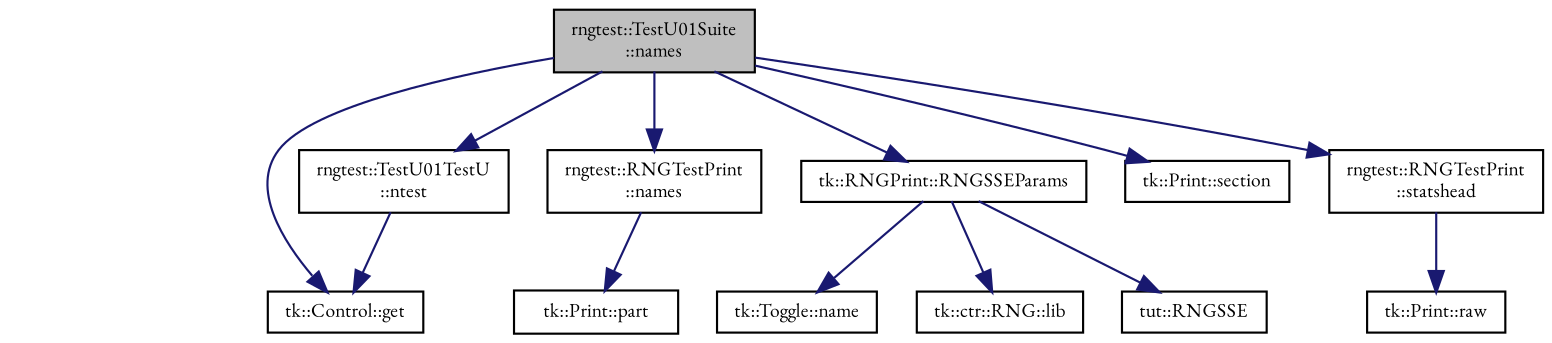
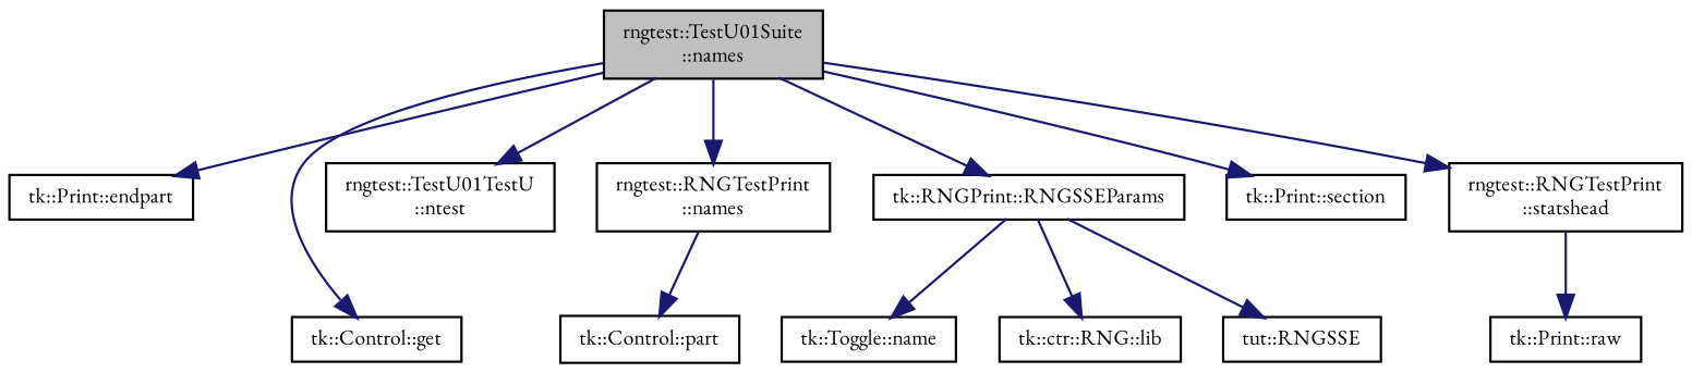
  digraph {
    fontname="EB Garamond"
    rankdir=TB
    node [color=black fontname="EB Garamond" fontsize=9 shape=record]
    edge [color=midnightblue fontname="EB Garamond" fontsize=9 labelfontname="sans-serif" labelfontsize=9 style=solid]
    n1 [fillcolor=grey75 fontcolor=black height=0.2 label="rngtest::TestU01Suite\l::names" style=filled width=0.4]
+   n2 [height=0.2 label="tk::Print::endpart" width=0.4]
    n3 [height=0.2 label="tk::Control::get" width=0.4]
    n4 [height=0.2 label="rngtest::RNGTestPrint\l::names" width=0.4]
    n5 [height=0.2 label="rngtest::TestU01TestU\l::ntest" width=0.4]
    n6 [height=0.2 label="tk::RNGPrint::RNGSSEParams" width=0.4]
    n7 [height=0.2 label="tk::Print::section" width=0.4]
    n8 [height=0.2 label="rngtest::RNGTestPrint\l::statshead" width=0.4]
    n9 [height=0.2 label="tk::Toggle::name" width=0.4]
-   n10 [height=0.2 label="tk::Print::part" width=0.4]
+   n10 [height=0.2 label="tk::Control::part" width=0.4]
    n11 [height=0.2 label="tk::ctr::RNG::lib" width=0.4]
    n12 [height=0.2 label="tut::RNGSSE" width=0.4]
    n13 [height=0.2 label="tk::Print::raw" width=0.4]
+   n1 -> n2
    n1 -> n3
    n1 -> n4
    n1 -> n5
    n1 -> n6
    n1 -> n7
    n1 -> n8
    n4 -> n10
-   n5 -> n3
    n6 -> n9
    n6 -> n11
    n6 -> n12
    n8 -> n13
  }
